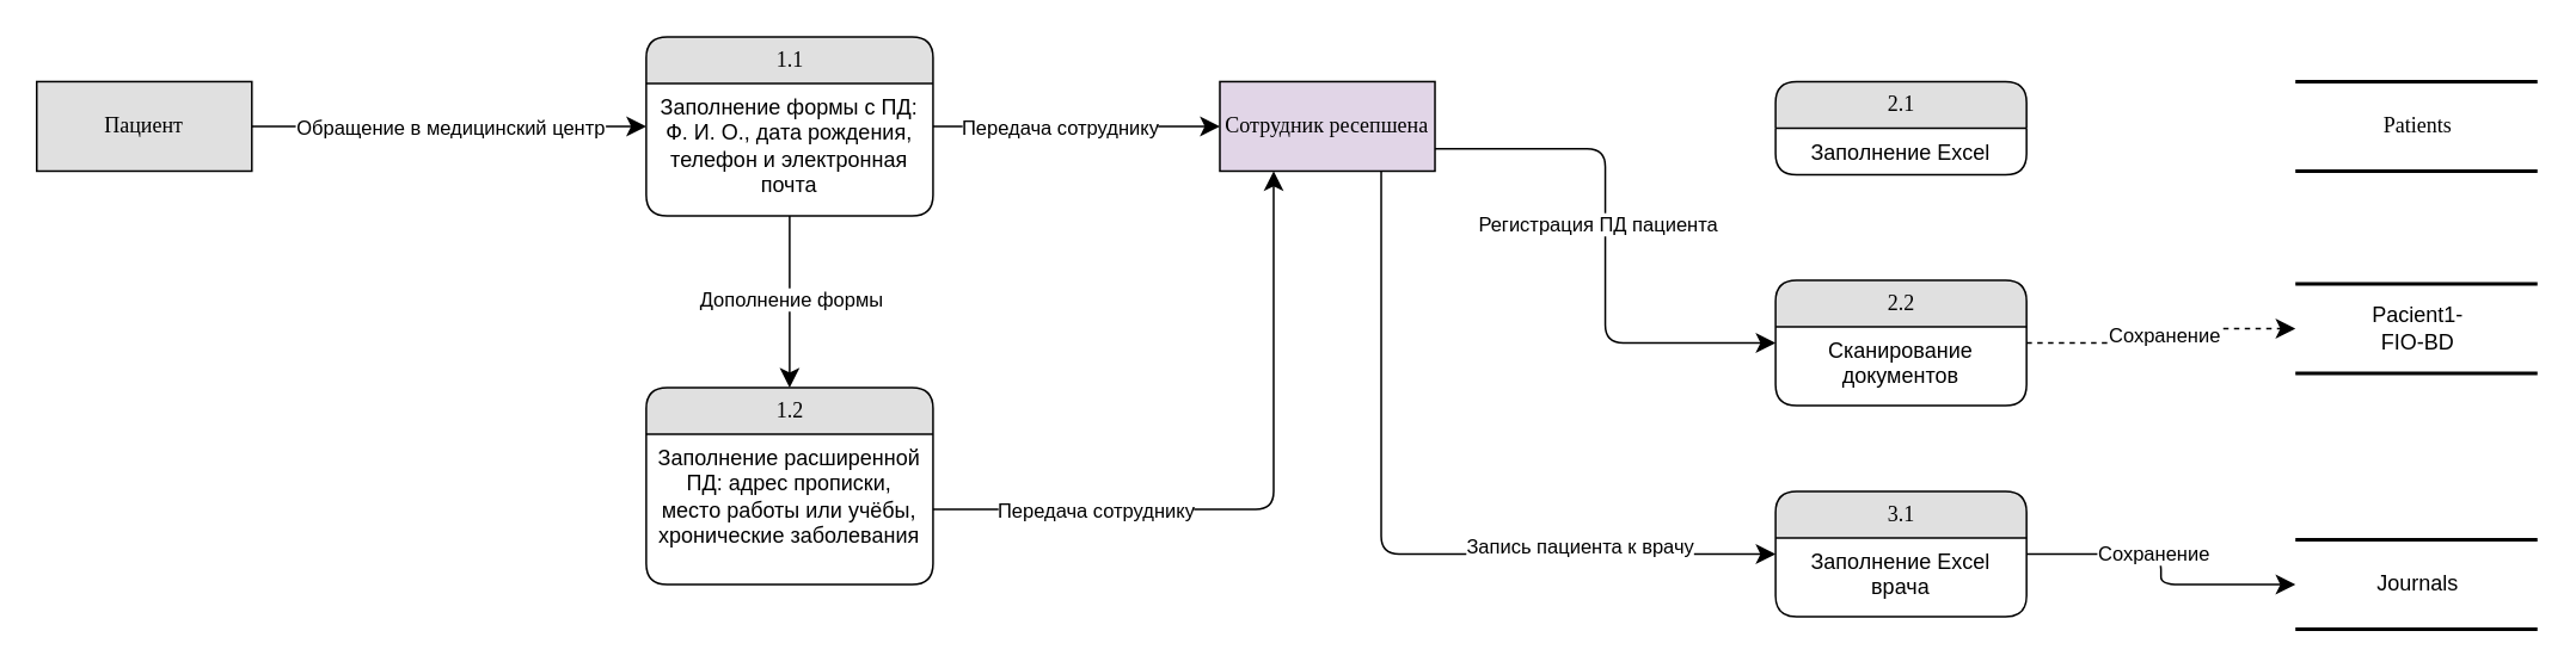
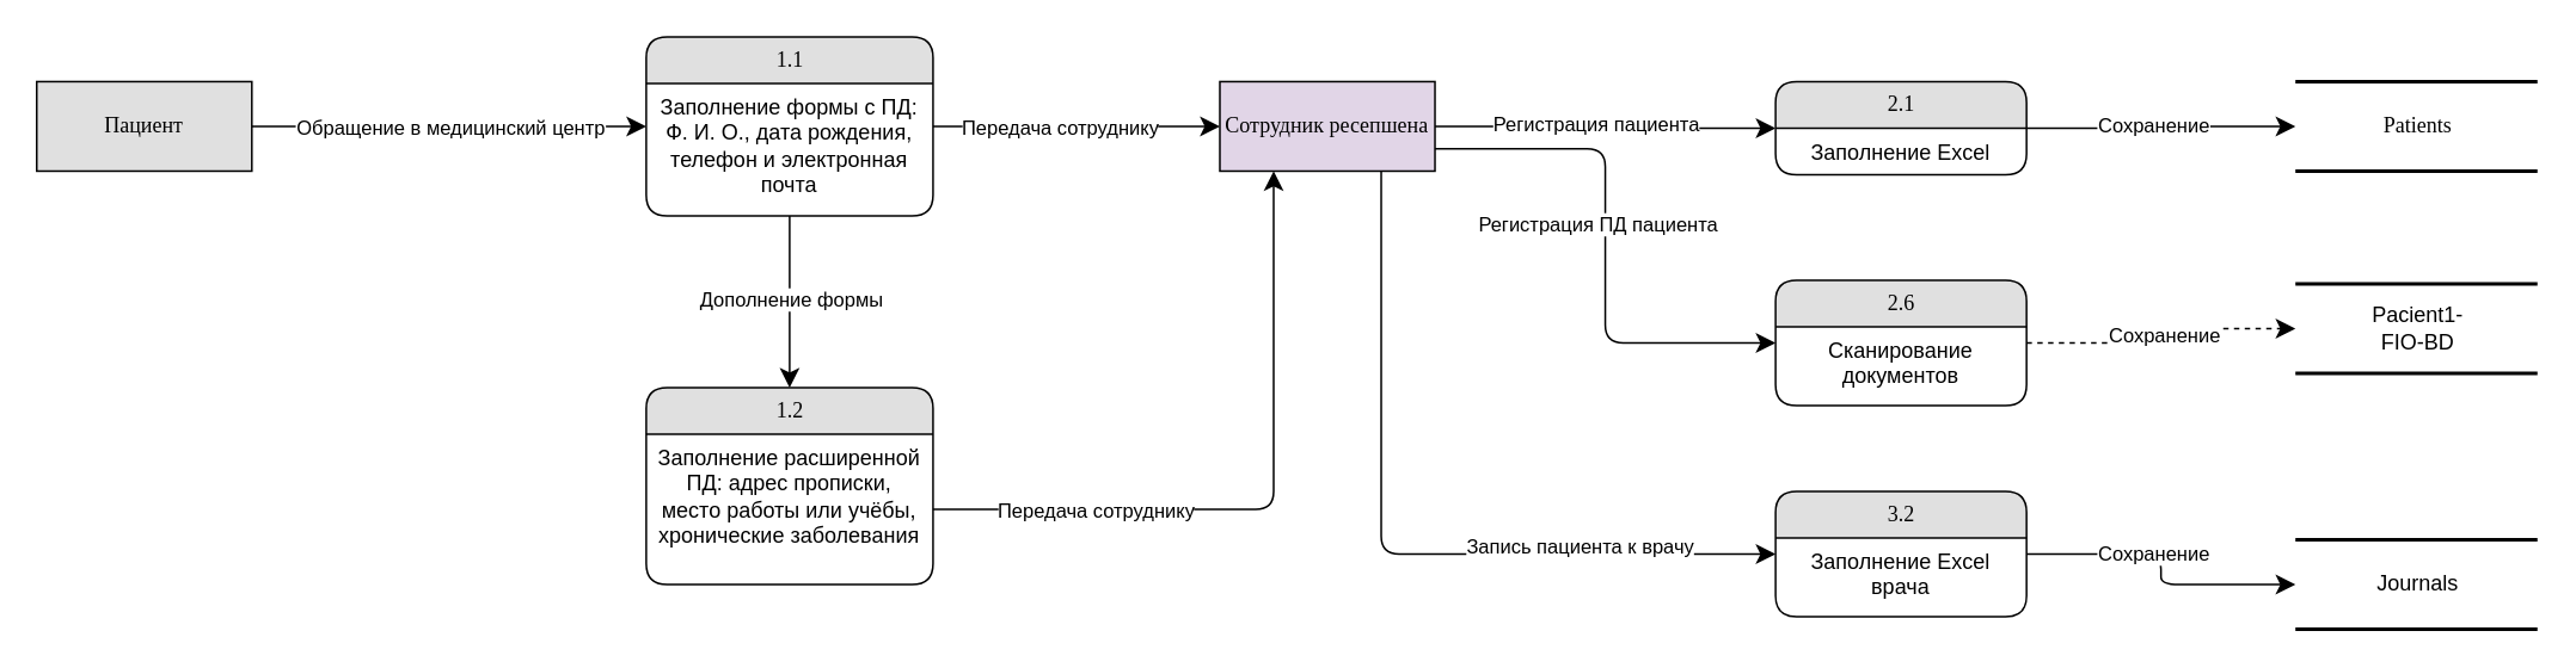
  <mxCell id="0" />
  <mxCell id="1" parent="0" />
  <mxCell id="2" value="Patients" style="html=1;rounded=0;shadow=0;comic=0;labelBackgroundColor=none;strokeWidth=2;fontFamily=Verdana;fontSize=12;align=center;shape=mxgraph.ios7ui.horLines;" parent="1" vertex="1"><mxGeometry x="1280" y="45" width="135" height="50" as="geometry" /></mxCell>
  <mxCell id="3" value="Сотрудник ресепшена" style="whiteSpace=wrap;html=1;rounded=0;shadow=0;comic=0;labelBackgroundColor=none;strokeWidth=1;fontFamily=Verdana;fontSize=12;align=center;fillColor=#e1d5e7;" parent="1" vertex="1"><mxGeometry x="680" y="45" width="120" height="50" as="geometry" /></mxCell>
  <mxCell id="4" style="edgeStyle=none;html=1;labelBackgroundColor=none;startFill=0;startSize=8;endFill=1;endSize=8;fontFamily=Verdana;fontSize=12;" parent="1" source="6" target="13" edge="1"><mxGeometry relative="1" as="geometry" /></mxCell>
  <mxCell id="5" value="Обращение в медицинский центр" style="edgeLabel;html=1;align=center;verticalAlign=middle;resizable=0;points=[];" parent="4" vertex="1" connectable="0"><mxGeometry x="0.216" y="2" relative="1" as="geometry"><mxPoint x="-24" y="2" as="offset" /></mxGeometry></mxCell>
  <mxCell id="6" value="Пациент" style="whiteSpace=wrap;html=1;rounded=0;shadow=0;comic=0;labelBackgroundColor=none;strokeWidth=1;fontFamily=Verdana;fontSize=12;align=center;fillColor=#e0e0e0;" parent="1" vertex="1"><mxGeometry x="20" y="45" width="120" height="50" as="geometry" /></mxCell>
  <mxCell id="7" style="edgeStyle=none;html=1;labelBackgroundColor=none;startFill=0;startSize=8;endFill=1;endSize=8;fontFamily=Verdana;fontSize=12;" parent="1" source="13" target="3" edge="1"><mxGeometry relative="1" as="geometry" /></mxCell>
  <mxCell id="8" value="Передача сотруднику" style="edgeLabel;html=1;align=center;verticalAlign=middle;resizable=0;points=[];" parent="7" vertex="1" connectable="0"><mxGeometry x="-0.142" y="1" relative="1" as="geometry"><mxPoint x="1" y="1" as="offset" /></mxGeometry></mxCell>
  <mxCell id="9" style="edgeStyle=none;html=1;labelBackgroundColor=none;startFill=0;startSize=8;endFill=1;endSize=8;fontFamily=Verdana;fontSize=12;entryX=0.5;entryY=0;entryDx=0;entryDy=0;" parent="1" source="13" target="15" edge="1"><mxGeometry relative="1" as="geometry"><mxPoint x="430" y="166" as="targetPoint" /></mxGeometry></mxCell>
  <mxCell id="10" value="Дополнение формы" style="edgeLabel;html=1;align=center;verticalAlign=middle;resizable=0;points=[];" parent="9" vertex="1" connectable="0"><mxGeometry x="-0.042" relative="1" as="geometry"><mxPoint as="offset" /></mxGeometry></mxCell>
+ <mxCell id="11" style="html=1;labelBackgroundColor=none;startFill=0;startSize=8;endFill=1;endSize=8;fontFamily=Verdana;fontSize=12;exitX=1;exitY=0.5;exitDx=0;exitDy=0;entryX=0;entryY=0.5;entryDx=0;entryDy=0;edgeStyle=orthogonalEdgeStyle;" parent="1" source="3" target="17" edge="1"><mxGeometry relative="1" as="geometry" /></mxCell>
+ <mxCell id="12" value="Регистрация пациента" style="edgeLabel;html=1;align=center;verticalAlign=middle;resizable=0;points=[];" parent="11" vertex="1" connectable="0"><mxGeometry x="-0.051" y="-3" relative="1" as="geometry"><mxPoint x="-2" y="-5" as="offset" /></mxGeometry></mxCell>
  <mxCell id="13" value="1.1" style="swimlane;html=1;fontStyle=0;childLayout=stackLayout;horizontal=1;startSize=26;fillColor=#e0e0e0;horizontalStack=0;resizeParent=1;resizeLast=0;collapsible=1;marginBottom=0;swimlaneFillColor=#ffffff;align=center;rounded=1;shadow=0;comic=0;labelBackgroundColor=none;strokeWidth=1;fontFamily=Verdana;fontSize=12" parent="1" vertex="1"><mxGeometry x="360" y="20" width="160" height="100" as="geometry"><mxRectangle x="430" y="54" width="60" height="30" as="alternateBounds" /></mxGeometry></mxCell>
  <mxCell id="14" value="Заполнение формы с ПД:&lt;div&gt;Ф. И. О., дата рождения, телефон и электронная почта&lt;/div&gt;" style="text;html=1;strokeColor=none;fillColor=none;spacingLeft=4;spacingRight=4;whiteSpace=wrap;overflow=hidden;rotatable=0;points=[[0,0.5],[1,0.5]];portConstraint=eastwest;align=center;" parent="13" vertex="1"><mxGeometry y="26" width="160" height="74" as="geometry" /></mxCell>
  <mxCell id="15" value="1.2" style="swimlane;html=1;fontStyle=0;childLayout=stackLayout;horizontal=1;startSize=26;fillColor=#e0e0e0;horizontalStack=0;resizeParent=1;resizeLast=0;collapsible=1;marginBottom=0;swimlaneFillColor=#ffffff;align=center;rounded=1;shadow=0;comic=0;labelBackgroundColor=none;strokeWidth=1;fontFamily=Verdana;fontSize=12" parent="1" vertex="1"><mxGeometry x="360" y="216" width="160" height="110" as="geometry" /></mxCell>
  <mxCell id="16" value="Заполнение расширенной ПД:&amp;nbsp;адрес прописки, место работы или учёбы, хронические заболевания" style="text;html=1;strokeColor=none;fillColor=none;spacingLeft=4;spacingRight=4;whiteSpace=wrap;overflow=hidden;rotatable=0;points=[[0,0.5],[1,0.5]];portConstraint=eastwest;align=center;" parent="15" vertex="1"><mxGeometry y="26" width="160" height="84" as="geometry" /></mxCell>
  <mxCell id="17" value="2.1" style="swimlane;html=1;fontStyle=0;childLayout=stackLayout;horizontal=1;startSize=26;fillColor=#e0e0e0;horizontalStack=0;resizeParent=1;resizeLast=0;collapsible=1;marginBottom=0;swimlaneFillColor=#ffffff;align=center;rounded=1;shadow=0;comic=0;labelBackgroundColor=none;strokeWidth=1;fontFamily=Verdana;fontSize=12" parent="1" vertex="1"><mxGeometry x="990" y="45" width="140" height="52" as="geometry" /></mxCell>
  <mxCell id="18" value="Заполнение Excel" style="text;html=1;strokeColor=none;fillColor=none;spacingLeft=4;spacingRight=4;whiteSpace=wrap;overflow=hidden;rotatable=0;points=[[0,0.5],[1,0.5]];portConstraint=eastwest;align=center;" parent="17" vertex="1"><mxGeometry y="26" width="140" height="26" as="geometry" /></mxCell>
  <mxCell id="19" style="edgeStyle=orthogonalEdgeStyle;html=1;labelBackgroundColor=none;startFill=0;startSize=8;endFill=1;endSize=8;fontFamily=Verdana;fontSize=12;entryX=0.25;entryY=1;entryDx=0;entryDy=0;exitX=1;exitY=0.5;exitDx=0;exitDy=0;" parent="1" source="16" target="3" edge="1"><mxGeometry relative="1" as="geometry"><mxPoint x="430" y="166" as="sourcePoint" /><mxPoint x="430" y="232" as="targetPoint" /></mxGeometry></mxCell>
  <mxCell id="20" value="Передача сотруднику" style="edgeLabel;html=1;align=center;verticalAlign=middle;resizable=0;points=[];" parent="19" vertex="1" connectable="0"><mxGeometry x="-0.423" y="-1" relative="1" as="geometry"><mxPoint x="-19" y="-1" as="offset" /></mxGeometry></mxCell>
- <mxCell id="23" value="2.2" style="swimlane;html=1;fontStyle=0;childLayout=stackLayout;horizontal=1;startSize=26;fillColor=#e0e0e0;horizontalStack=0;resizeParent=1;resizeLast=0;collapsible=1;marginBottom=0;swimlaneFillColor=#ffffff;align=center;rounded=1;shadow=0;comic=0;labelBackgroundColor=none;strokeWidth=1;fontFamily=Verdana;fontSize=12" parent="1" vertex="1"><mxGeometry x="990" y="156" width="140" height="70" as="geometry" /></mxCell>
+ <mxCell id="21" style="html=1;labelBackgroundColor=none;startFill=0;startSize=8;endFill=1;endSize=8;fontFamily=Verdana;fontSize=12;exitX=1;exitY=0.5;exitDx=0;exitDy=0;edgeStyle=orthogonalEdgeStyle;" parent="1" source="17" target="2" edge="1"><mxGeometry relative="1" as="geometry"><mxPoint x="810" y="66" as="sourcePoint" /><mxPoint x="1000" y="67" as="targetPoint" /></mxGeometry></mxCell>
+ <mxCell id="22" value="Сохранение" style="edgeLabel;html=1;align=center;verticalAlign=middle;resizable=0;points=[];" parent="21" vertex="1" connectable="0"><mxGeometry x="-0.051" y="-3" relative="1" as="geometry"><mxPoint x="-2" y="-5" as="offset" /></mxGeometry></mxCell>
+ <mxCell id="23" value="2.6" style="swimlane;html=1;fontStyle=0;childLayout=stackLayout;horizontal=1;startSize=26;fillColor=#e0e0e0;horizontalStack=0;resizeParent=1;resizeLast=0;collapsible=1;marginBottom=0;swimlaneFillColor=#ffffff;align=center;rounded=1;shadow=0;comic=0;labelBackgroundColor=none;strokeWidth=1;fontFamily=Verdana;fontSize=12" parent="1" vertex="1"><mxGeometry x="990" y="156" width="140" height="70" as="geometry" /></mxCell>
  <mxCell id="24" value="Сканирование документов" style="text;html=1;strokeColor=none;fillColor=none;spacingLeft=4;spacingRight=4;whiteSpace=wrap;overflow=hidden;rotatable=0;points=[[0,0.5],[1,0.5]];portConstraint=eastwest;align=center;" parent="23" vertex="1"><mxGeometry y="26" width="140" height="44" as="geometry" /></mxCell>
  <mxCell id="25" style="html=1;labelBackgroundColor=none;startFill=0;startSize=8;endFill=1;endSize=8;fontFamily=Verdana;fontSize=12;exitX=1;exitY=0.75;exitDx=0;exitDy=0;entryX=0;entryY=0.5;entryDx=0;entryDy=0;edgeStyle=orthogonalEdgeStyle;" parent="1" source="3" target="23" edge="1"><mxGeometry relative="1" as="geometry"><mxPoint x="810" y="66" as="sourcePoint" /><mxPoint x="1000" y="67" as="targetPoint" /></mxGeometry></mxCell>
  <mxCell id="26" value="Регистрация ПД пациента" style="edgeLabel;html=1;align=center;verticalAlign=middle;resizable=0;points=[];" parent="25" vertex="1" connectable="0"><mxGeometry x="-0.051" y="-3" relative="1" as="geometry"><mxPoint x="-2" y="-5" as="offset" /></mxGeometry></mxCell>
  <mxCell id="27" value="&lt;span style=&quot;font-family: Helvetica; text-align: left; text-wrap-mode: wrap;&quot;&gt;Pacient1-FIO-BD&lt;/span&gt;" style="html=1;rounded=0;shadow=0;comic=0;labelBackgroundColor=none;strokeWidth=2;fontFamily=Verdana;fontSize=12;align=center;shape=mxgraph.ios7ui.horLines;" parent="1" vertex="1"><mxGeometry x="1280" y="158" width="135" height="50" as="geometry" /></mxCell>
  <mxCell id="28" style="html=1;labelBackgroundColor=none;startFill=0;startSize=8;endFill=1;endSize=8;fontFamily=Verdana;fontSize=12;exitX=1;exitY=0.5;exitDx=0;exitDy=0;edgeStyle=orthogonalEdgeStyle;dashed=1;" parent="1" source="23" target="27" edge="1"><mxGeometry relative="1" as="geometry"><mxPoint x="1160" y="47" as="sourcePoint" /><mxPoint x="1310" y="46" as="targetPoint" /></mxGeometry></mxCell>
  <mxCell id="29" value="Сохранение" style="edgeLabel;html=1;align=center;verticalAlign=middle;resizable=0;points=[];" parent="28" vertex="1" connectable="0"><mxGeometry x="-0.051" y="-3" relative="1" as="geometry"><mxPoint x="-2" y="-5" as="offset" /></mxGeometry></mxCell>
- <mxCell id="30" value="3.1" style="swimlane;html=1;fontStyle=0;childLayout=stackLayout;horizontal=1;startSize=26;fillColor=#e0e0e0;horizontalStack=0;resizeParent=1;resizeLast=0;collapsible=1;marginBottom=0;swimlaneFillColor=#ffffff;align=center;rounded=1;shadow=0;comic=0;labelBackgroundColor=none;strokeWidth=1;fontFamily=Verdana;fontSize=12" parent="1" vertex="1"><mxGeometry x="990" y="274" width="140" height="70" as="geometry" /></mxCell>
+ <mxCell id="30" value="3.2" style="swimlane;html=1;fontStyle=0;childLayout=stackLayout;horizontal=1;startSize=26;fillColor=#e0e0e0;horizontalStack=0;resizeParent=1;resizeLast=0;collapsible=1;marginBottom=0;swimlaneFillColor=#ffffff;align=center;rounded=1;shadow=0;comic=0;labelBackgroundColor=none;strokeWidth=1;fontFamily=Verdana;fontSize=12" parent="1" vertex="1"><mxGeometry x="990" y="274" width="140" height="70" as="geometry" /></mxCell>
  <mxCell id="31" value="Заполнение Excel врача" style="text;html=1;strokeColor=none;fillColor=none;spacingLeft=4;spacingRight=4;whiteSpace=wrap;overflow=hidden;rotatable=0;points=[[0,0.5],[1,0.5]];portConstraint=eastwest;align=center;" parent="30" vertex="1"><mxGeometry y="26" width="140" height="44" as="geometry" /></mxCell>
  <mxCell id="32" style="html=1;labelBackgroundColor=none;startFill=0;startSize=8;endFill=1;endSize=8;fontFamily=Verdana;fontSize=12;exitX=0.75;exitY=1;exitDx=0;exitDy=0;entryX=0;entryY=0.5;entryDx=0;entryDy=0;edgeStyle=orthogonalEdgeStyle;" parent="1" source="3" target="30" edge="1"><mxGeometry relative="1" as="geometry"><mxPoint x="890" y="96" as="sourcePoint" /><mxPoint x="1080" y="215" as="targetPoint" /></mxGeometry></mxCell>
  <mxCell id="33" value="Запись пациента к врачу" style="edgeLabel;html=1;align=center;verticalAlign=middle;resizable=0;points=[];" parent="32" vertex="1" connectable="0"><mxGeometry x="-0.051" y="-3" relative="1" as="geometry"><mxPoint x="113" y="3" as="offset" /></mxGeometry></mxCell>
  <mxCell id="34" value="&lt;div style=&quot;text-align: left;&quot;&gt;&lt;span style=&quot;background-color: transparent; text-wrap-mode: wrap;&quot;&gt;&lt;font face=&quot;Helvetica&quot;&gt;Journals&lt;/font&gt;&lt;/span&gt;&lt;/div&gt;" style="html=1;rounded=0;shadow=0;comic=0;labelBackgroundColor=none;strokeWidth=2;fontFamily=Verdana;fontSize=12;align=center;shape=mxgraph.ios7ui.horLines;" parent="1" vertex="1"><mxGeometry x="1280" y="301" width="135" height="50" as="geometry" /></mxCell>
  <mxCell id="35" style="html=1;labelBackgroundColor=none;startFill=0;startSize=8;endFill=1;endSize=8;fontFamily=Verdana;fontSize=12;exitX=1;exitY=0.5;exitDx=0;exitDy=0;edgeStyle=orthogonalEdgeStyle;" parent="1" source="30" target="34" edge="1"><mxGeometry relative="1" as="geometry"><mxPoint x="1160" y="185" as="sourcePoint" /><mxPoint x="1310" y="184" as="targetPoint" /></mxGeometry></mxCell>
  <mxCell id="36" value="Сохранение" style="edgeLabel;html=1;align=center;verticalAlign=middle;resizable=0;points=[];" parent="35" vertex="1" connectable="0"><mxGeometry x="-0.051" y="-3" relative="1" as="geometry"><mxPoint x="-2" y="-5" as="offset" /></mxGeometry></mxCell>
